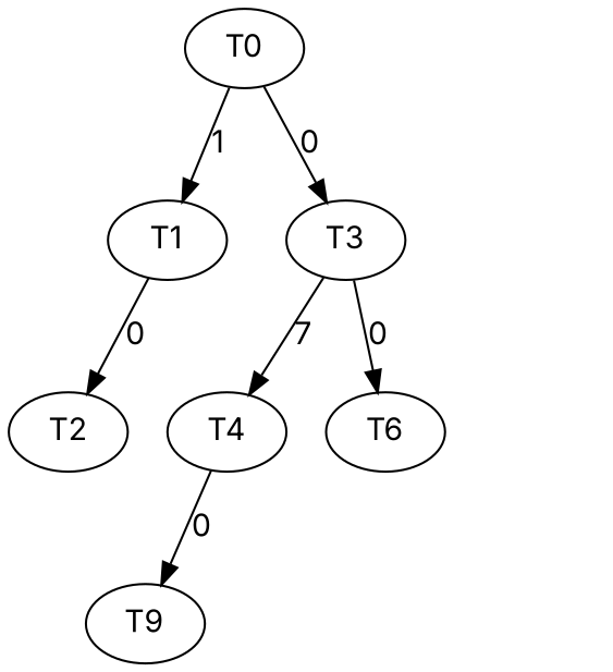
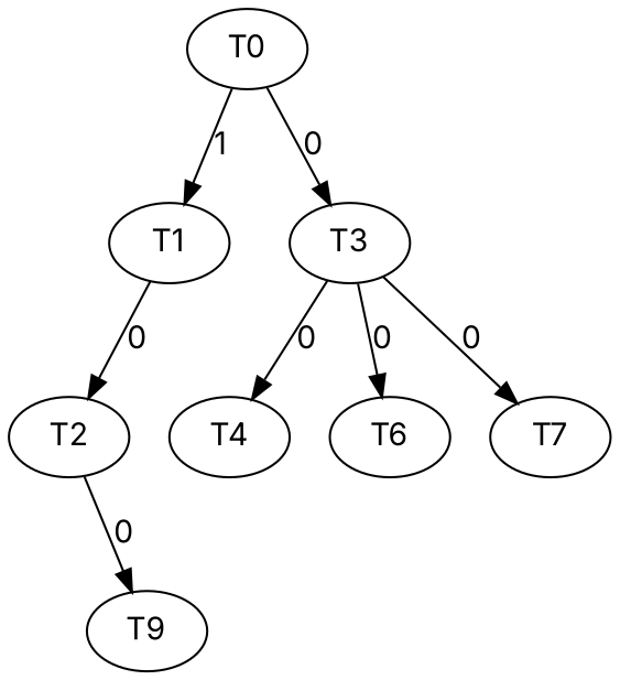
  digraph {
    fontname=Inter
    node [fontname=Inter]
    edge [fontname=Inter]
    n1 [label=T0]
    n2 [label=T1]
    n3 [label=T3]
    n4 [label=T2]
    n5 [label=T4]
    n6 [label=T6]
+   n7 [label=T7]
    n8 [label=T9]
    n1 -> n2 [label=1]
    n1 -> n3 [label=0]
    n2 -> n4 [label=0]
-   n3 -> n5 [label=7]
+   n3 -> n5 [label=0]
    n3 -> n6 [label=0]
-   n5 -> n8 [label=0]
+   n3 -> n7 [label=0]
+   n4 -> n8 [label=0]
  }
